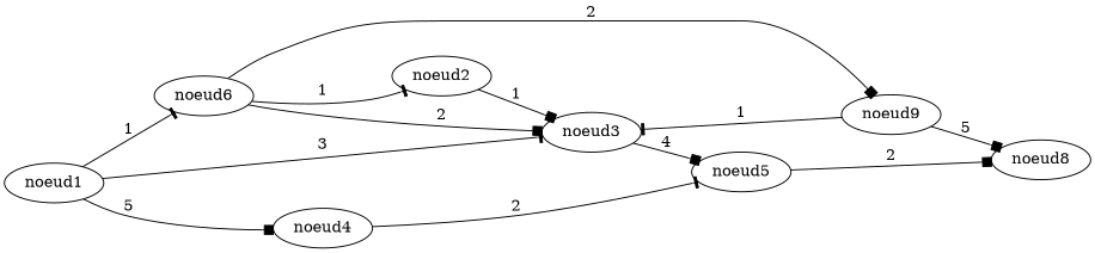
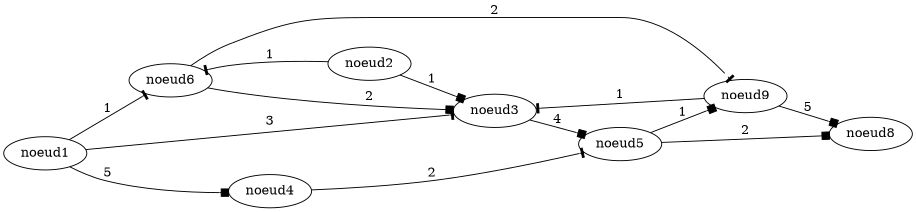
  digraph {
    rankdir=LR
    edge [arrowhead=box]
    noeud1
    noeud3
    noeud4
    noeud6
    noeud2
    noeud5
    n7 [label=noeud9]
    noeud8
    noeud1 -> noeud3 [arrowhead=tee label=3]
    noeud1 -> noeud4 [label=5]
    noeud1 -> noeud6 [arrowhead=tee label=1]
    noeud3 -> noeud5 [label=4]
    noeud4 -> noeud5 [arrowhead=tee label=2]
    noeud6 -> noeud3 [label=2]
-   noeud6 -> n7 [label=2]
+   noeud6 -> n7 [arrowhead=tee label=2]
    noeud2 -> noeud3 [label=1]
-   noeud6 -> noeud2 [arrowhead=tee label=1]
+   noeud2 -> noeud6 [arrowhead=tee label=1]
+   noeud5 -> n7 [label=1]
    noeud5 -> noeud8 [label=2]
    n7 -> noeud3 [arrowhead=tee label=1]
    n7 -> noeud8 [label=5]
  }
